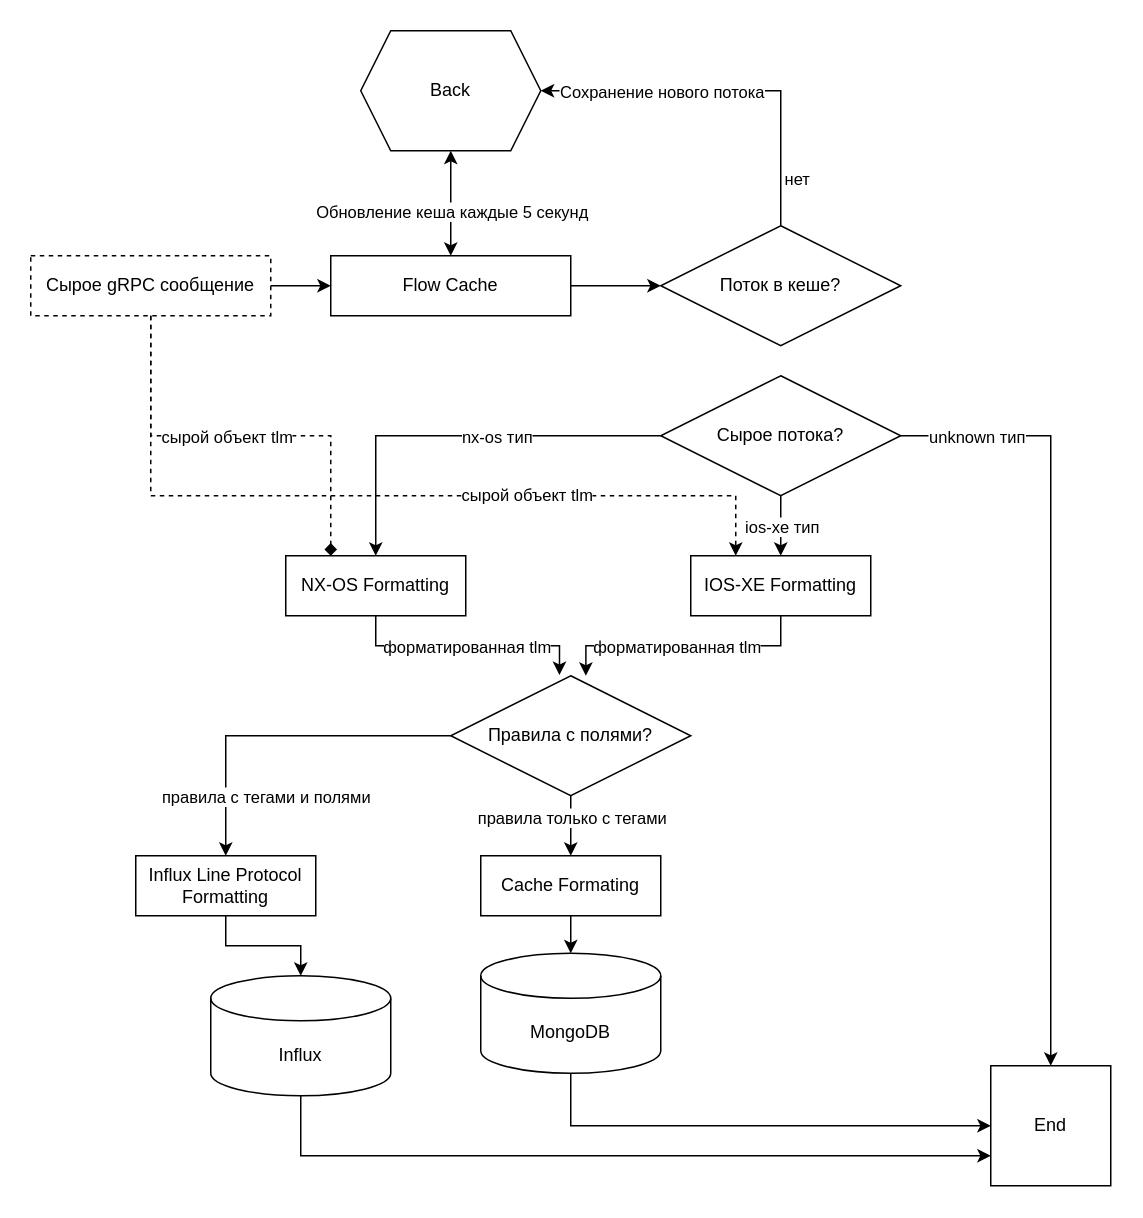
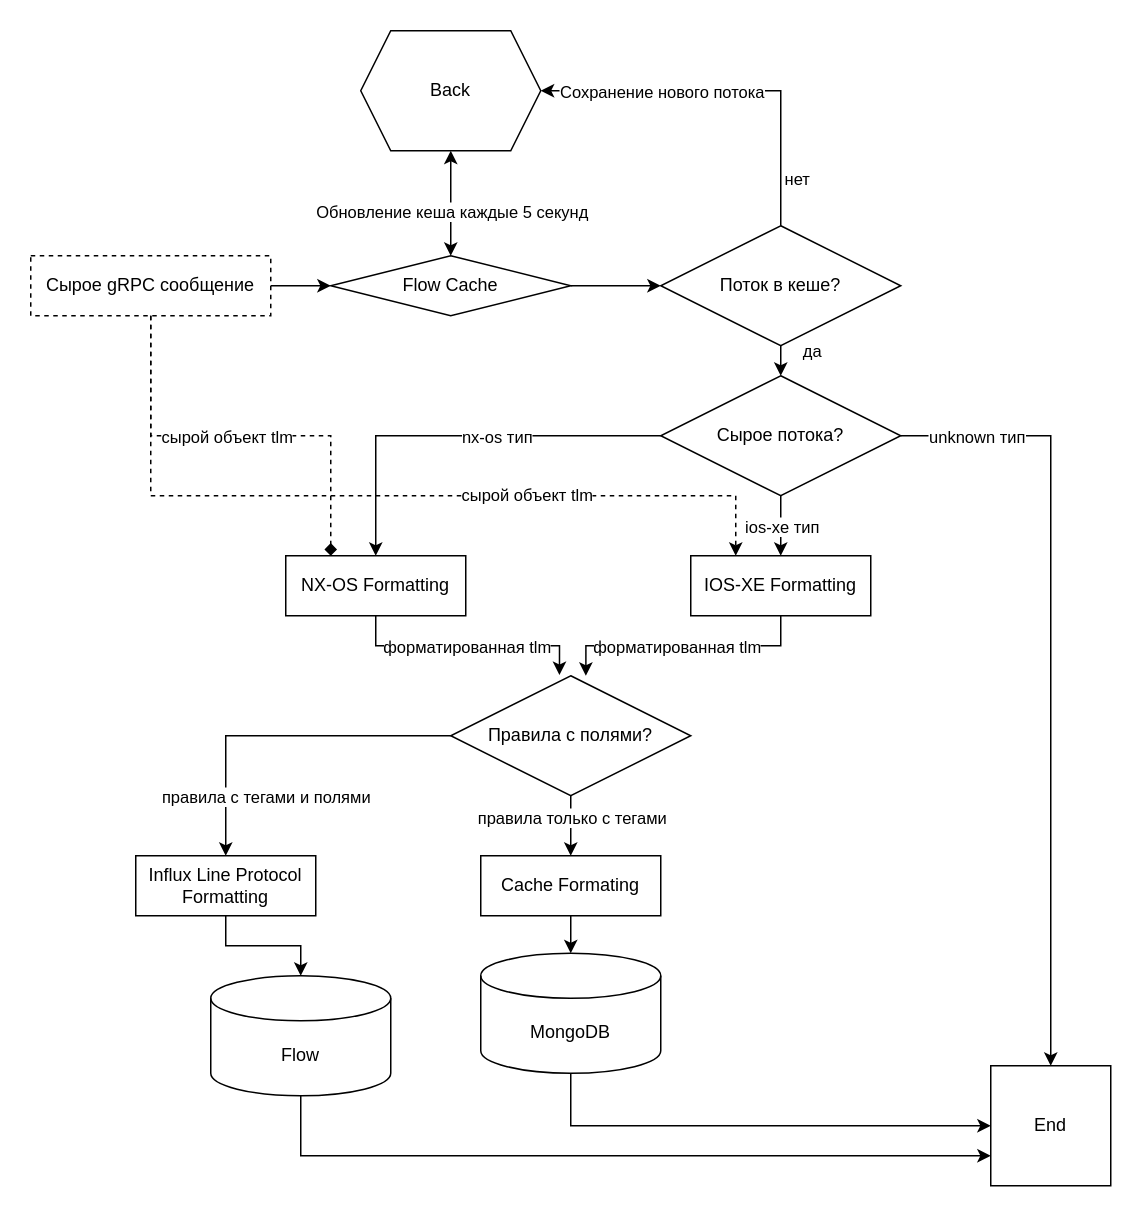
  <mxCell id="0" />
  <mxCell id="1" parent="0" />
  <mxCell id="2" style="edgeStyle=orthogonalEdgeStyle;rounded=0;orthogonalLoop=1;jettySize=auto;html=1;exitX=1;exitY=0.5;exitDx=0;exitDy=0;entryX=0;entryY=0.5;entryDx=0;entryDy=0;startArrow=none;startFill=0;" edge="1" parent="1" source="7" target="11"><mxGeometry relative="1" as="geometry" /></mxCell>
  <mxCell id="3" style="edgeStyle=orthogonalEdgeStyle;rounded=0;orthogonalLoop=1;jettySize=auto;html=1;exitX=0.5;exitY=1;exitDx=0;exitDy=0;entryX=0.25;entryY=0;entryDx=0;entryDy=0;startArrow=none;startFill=0;dashed=1;endArrow=diamond;" edge="1" parent="1" source="7" target="28"><mxGeometry relative="1" as="geometry" /></mxCell>
  <mxCell id="4" value="сырой объект tlm" style="edgeLabel;html=1;align=center;verticalAlign=middle;resizable=0;points=[];" vertex="1" connectable="0" parent="3"><mxGeometry x="-0.136" y="-3" relative="1" as="geometry"><mxPoint x="9" y="-3" as="offset" /></mxGeometry></mxCell>
  <mxCell id="5" style="edgeStyle=orthogonalEdgeStyle;rounded=0;orthogonalLoop=1;jettySize=auto;html=1;exitX=0.5;exitY=1;exitDx=0;exitDy=0;entryX=0.25;entryY=0;entryDx=0;entryDy=0;startArrow=none;startFill=0;dashed=1;" edge="1" parent="1" source="7" target="31"><mxGeometry relative="1" as="geometry"><Array as="points"><mxPoint x="100" y="330" /><mxPoint x="490" y="330" /></Array></mxGeometry></mxCell>
  <mxCell id="6" value="сырой объект tlm" style="edgeLabel;html=1;align=center;verticalAlign=middle;resizable=0;points=[];" vertex="1" connectable="0" parent="5"><mxGeometry x="0.345" y="2" relative="1" as="geometry"><mxPoint y="1" as="offset" /></mxGeometry></mxCell>
  <mxCell id="7" value="Сырое gRPC сообщение" style="text;html=1;align=center;verticalAlign=middle;whiteSpace=wrap;rounded=0;strokeColor=default;dashed=1;" vertex="1" parent="1"><mxGeometry x="20" y="170" width="160" height="40" as="geometry" /></mxCell>
  <mxCell id="8" value="" style="edgeStyle=orthogonalEdgeStyle;rounded=0;orthogonalLoop=1;jettySize=auto;html=1;startArrow=classic;startFill=1;" edge="1" parent="1" source="11" target="12"><mxGeometry relative="1" as="geometry" /></mxCell>
  <mxCell id="9" value="Обновление кеша каждые 5 секунд" style="edgeLabel;html=1;align=center;verticalAlign=middle;resizable=0;points=[];" vertex="1" connectable="0" parent="8"><mxGeometry x="0.265" y="-2" relative="1" as="geometry"><mxPoint x="-2" y="14" as="offset" /></mxGeometry></mxCell>
  <mxCell id="10" style="edgeStyle=orthogonalEdgeStyle;rounded=0;orthogonalLoop=1;jettySize=auto;html=1;exitX=1;exitY=0.5;exitDx=0;exitDy=0;entryX=0;entryY=0.5;entryDx=0;entryDy=0;startArrow=none;startFill=0;" edge="1" parent="1" source="11" target="18"><mxGeometry relative="1" as="geometry" /></mxCell>
- <mxCell id="11" value="Flow Cache" style="whiteSpace=wrap;html=1;rounded=0;" vertex="1" parent="1"><mxGeometry x="220" y="170" width="160" height="40" as="geometry" /></mxCell>
+ <mxCell id="11" value="Flow Cache" style="rhombus;whiteSpace=wrap;html=1;" vertex="1" parent="1"><mxGeometry x="220" y="170" width="160" height="40" as="geometry" /></mxCell>
  <mxCell id="12" value="Back" style="shape=hexagon;perimeter=hexagonPerimeter2;whiteSpace=wrap;html=1;fixedSize=1;rounded=0;" vertex="1" parent="1"><mxGeometry x="240" y="20" width="120" height="80" as="geometry" /></mxCell>
  <mxCell id="13" style="edgeStyle=orthogonalEdgeStyle;rounded=0;orthogonalLoop=1;jettySize=auto;html=1;exitX=0.5;exitY=0;exitDx=0;exitDy=0;entryX=1;entryY=0.5;entryDx=0;entryDy=0;startArrow=none;startFill=0;" edge="1" parent="1" source="18" target="12"><mxGeometry relative="1" as="geometry" /></mxCell>
  <mxCell id="14" value="Сохранение нового потока" style="edgeLabel;html=1;align=center;verticalAlign=middle;resizable=0;points=[];" vertex="1" connectable="0" parent="13"><mxGeometry x="0.307" relative="1" as="geometry"><mxPoint x="-7" as="offset" /></mxGeometry></mxCell>
  <mxCell id="15" value="нет" style="edgeLabel;html=1;align=center;verticalAlign=middle;resizable=0;points=[];" vertex="1" connectable="0" parent="13"><mxGeometry x="-0.74" y="-2" relative="1" as="geometry"><mxPoint x="8" y="1" as="offset" /></mxGeometry></mxCell>
+ <mxCell id="16" style="edgeStyle=orthogonalEdgeStyle;rounded=0;orthogonalLoop=1;jettySize=auto;html=1;exitX=0.5;exitY=1;exitDx=0;exitDy=0;entryX=0.5;entryY=0;entryDx=0;entryDy=0;startArrow=none;startFill=0;" edge="1" parent="1" source="18" target="25"><mxGeometry relative="1" as="geometry" /></mxCell>
+ <mxCell id="17" value="да" style="edgeLabel;html=1;align=center;verticalAlign=middle;resizable=0;points=[];" vertex="1" connectable="0" parent="16"><mxGeometry x="-0.69" y="2" relative="1" as="geometry"><mxPoint x="18" as="offset" /></mxGeometry></mxCell>
  <mxCell id="18" value="Поток в кеше?" style="rhombus;whiteSpace=wrap;html=1;" vertex="1" parent="1"><mxGeometry x="440" y="150" width="160" height="80" as="geometry" /></mxCell>
  <mxCell id="19" style="edgeStyle=orthogonalEdgeStyle;rounded=0;orthogonalLoop=1;jettySize=auto;html=1;exitX=0;exitY=0.5;exitDx=0;exitDy=0;entryX=0.5;entryY=0;entryDx=0;entryDy=0;startArrow=none;startFill=0;" edge="1" parent="1" source="25" target="28"><mxGeometry relative="1" as="geometry" /></mxCell>
  <mxCell id="20" value="nx-os тип" style="edgeLabel;html=1;align=center;verticalAlign=middle;resizable=0;points=[];" vertex="1" connectable="0" parent="19"><mxGeometry x="0.129" y="4" relative="1" as="geometry"><mxPoint x="42" y="-4" as="offset" /></mxGeometry></mxCell>
  <mxCell id="21" style="edgeStyle=orthogonalEdgeStyle;rounded=0;orthogonalLoop=1;jettySize=auto;html=1;exitX=0.5;exitY=1;exitDx=0;exitDy=0;entryX=0.5;entryY=0;entryDx=0;entryDy=0;startArrow=none;startFill=0;" edge="1" parent="1" source="25" target="31"><mxGeometry relative="1" as="geometry" /></mxCell>
  <mxCell id="22" value="ios-xe тип" style="edgeLabel;html=1;align=center;verticalAlign=middle;resizable=0;points=[];" vertex="1" connectable="0" parent="21"><mxGeometry x="-0.282" y="-2" relative="1" as="geometry"><mxPoint x="2" y="6" as="offset" /></mxGeometry></mxCell>
  <mxCell id="23" style="edgeStyle=orthogonalEdgeStyle;rounded=0;orthogonalLoop=1;jettySize=auto;html=1;exitX=1;exitY=0.5;exitDx=0;exitDy=0;entryX=0.5;entryY=0;entryDx=0;entryDy=0;startArrow=none;startFill=0;" edge="1" parent="1" source="25" target="32"><mxGeometry relative="1" as="geometry" /></mxCell>
  <mxCell id="24" value="unknown тип" style="edgeLabel;html=1;align=center;verticalAlign=middle;resizable=0;points=[];" vertex="1" connectable="0" parent="23"><mxGeometry x="-0.09" y="3" relative="1" as="geometry"><mxPoint x="-53" y="-137" as="offset" /></mxGeometry></mxCell>
  <mxCell id="25" value="Сырое потока?" style="rhombus;whiteSpace=wrap;html=1;strokeColor=default;fillColor=default;" vertex="1" parent="1"><mxGeometry x="440" y="250" width="160" height="80" as="geometry" /></mxCell>
  <mxCell id="26" style="edgeStyle=orthogonalEdgeStyle;rounded=0;orthogonalLoop=1;jettySize=auto;html=1;exitX=0.5;exitY=1;exitDx=0;exitDy=0;entryX=0.453;entryY=-0.006;entryDx=0;entryDy=0;entryPerimeter=0;startArrow=none;startFill=0;" edge="1" parent="1" source="28" target="37"><mxGeometry relative="1" as="geometry" /></mxCell>
  <mxCell id="27" value="форматированная tlm" style="edgeLabel;html=1;align=center;verticalAlign=middle;resizable=0;points=[];" vertex="1" connectable="0" parent="26"><mxGeometry x="-0.214" y="2" relative="1" as="geometry"><mxPoint x="16" y="2" as="offset" /></mxGeometry></mxCell>
  <mxCell id="28" value="NX-OS Formatting" style="rounded=0;whiteSpace=wrap;html=1;strokeColor=default;fillColor=default;" vertex="1" parent="1"><mxGeometry x="190" y="370" width="120" height="40" as="geometry" /></mxCell>
  <mxCell id="29" style="edgeStyle=orthogonalEdgeStyle;rounded=0;orthogonalLoop=1;jettySize=auto;html=1;exitX=0.5;exitY=1;exitDx=0;exitDy=0;entryX=0.563;entryY=0;entryDx=0;entryDy=0;entryPerimeter=0;startArrow=none;startFill=0;" edge="1" parent="1" source="31" target="37"><mxGeometry relative="1" as="geometry" /></mxCell>
  <mxCell id="30" value="форматированная tlm" style="edgeLabel;html=1;align=center;verticalAlign=middle;resizable=0;points=[];" vertex="1" connectable="0" parent="29"><mxGeometry x="0.142" relative="1" as="geometry"><mxPoint x="7" as="offset" /></mxGeometry></mxCell>
  <mxCell id="31" value="IOS-XE Formatting" style="rounded=0;whiteSpace=wrap;html=1;strokeColor=default;fillColor=default;" vertex="1" parent="1"><mxGeometry x="460" y="370" width="120" height="40" as="geometry" /></mxCell>
  <mxCell id="32" value="End" style="rounded=0;whiteSpace=wrap;html=1;strokeColor=default;fillColor=default;" vertex="1" parent="1"><mxGeometry x="660" y="710" width="80" height="80" as="geometry" /></mxCell>
  <mxCell id="33" style="edgeStyle=orthogonalEdgeStyle;rounded=0;orthogonalLoop=1;jettySize=auto;html=1;exitX=0;exitY=0.5;exitDx=0;exitDy=0;entryX=0.5;entryY=0;entryDx=0;entryDy=0;startArrow=none;startFill=0;" edge="1" parent="1" source="37" target="39"><mxGeometry relative="1" as="geometry" /></mxCell>
  <mxCell id="34" value="правила с тегами и полями" style="edgeLabel;html=1;align=center;verticalAlign=middle;resizable=0;points=[];" vertex="1" connectable="0" parent="33"><mxGeometry x="-0.033" y="-1" relative="1" as="geometry"><mxPoint x="-13" y="41" as="offset" /></mxGeometry></mxCell>
  <mxCell id="35" style="edgeStyle=orthogonalEdgeStyle;rounded=0;orthogonalLoop=1;jettySize=auto;html=1;exitX=0.5;exitY=1;exitDx=0;exitDy=0;entryX=0.5;entryY=0;entryDx=0;entryDy=0;startArrow=none;startFill=0;" edge="1" parent="1" source="37" target="43"><mxGeometry relative="1" as="geometry" /></mxCell>
  <mxCell id="36" value="правила только с тегами" style="edgeLabel;html=1;align=center;verticalAlign=middle;resizable=0;points=[];" vertex="1" connectable="0" parent="35"><mxGeometry x="-0.706" y="-1" relative="1" as="geometry"><mxPoint x="1" y="8" as="offset" /></mxGeometry></mxCell>
  <mxCell id="37" value="Правила с полями?" style="rhombus;whiteSpace=wrap;html=1;strokeColor=default;fillColor=default;" vertex="1" parent="1"><mxGeometry x="300" y="450" width="160" height="80" as="geometry" /></mxCell>
  <mxCell id="38" style="edgeStyle=orthogonalEdgeStyle;rounded=0;orthogonalLoop=1;jettySize=auto;html=1;exitX=0.5;exitY=1;exitDx=0;exitDy=0;entryX=0.5;entryY=0;entryDx=0;entryDy=0;entryPerimeter=0;startArrow=none;startFill=0;" edge="1" parent="1" source="39" target="41"><mxGeometry relative="1" as="geometry" /></mxCell>
  <mxCell id="39" value="Influx Line Protocol Formatting" style="rounded=0;whiteSpace=wrap;html=1;strokeColor=default;fillColor=default;" vertex="1" parent="1"><mxGeometry x="90" y="570" width="120" height="40" as="geometry" /></mxCell>
  <mxCell id="40" style="edgeStyle=orthogonalEdgeStyle;rounded=0;orthogonalLoop=1;jettySize=auto;html=1;exitX=0.5;exitY=1;exitDx=0;exitDy=0;exitPerimeter=0;entryX=0;entryY=0.75;entryDx=0;entryDy=0;startArrow=none;startFill=0;" edge="1" parent="1" source="41" target="32"><mxGeometry relative="1" as="geometry"><Array as="points"><mxPoint x="200" y="770" /></Array></mxGeometry></mxCell>
- <mxCell id="41" value="Influx" style="shape=cylinder3;whiteSpace=wrap;html=1;boundedLbl=1;backgroundOutline=1;size=15;strokeColor=default;fillColor=default;" vertex="1" parent="1"><mxGeometry x="140" y="650" width="120" height="80" as="geometry" /></mxCell>
+ <mxCell id="41" value="Flow" style="shape=cylinder3;whiteSpace=wrap;html=1;boundedLbl=1;backgroundOutline=1;size=15;strokeColor=default;fillColor=default;" vertex="1" parent="1"><mxGeometry x="140" y="650" width="120" height="80" as="geometry" /></mxCell>
  <mxCell id="42" style="edgeStyle=orthogonalEdgeStyle;rounded=0;orthogonalLoop=1;jettySize=auto;html=1;exitX=0.5;exitY=1;exitDx=0;exitDy=0;entryX=0.5;entryY=0;entryDx=0;entryDy=0;entryPerimeter=0;startArrow=none;startFill=0;" edge="1" parent="1" source="43" target="45"><mxGeometry relative="1" as="geometry" /></mxCell>
  <mxCell id="43" value="Cache Formating" style="rounded=0;whiteSpace=wrap;html=1;strokeColor=default;fillColor=default;" vertex="1" parent="1"><mxGeometry x="320" y="570" width="120" height="40" as="geometry" /></mxCell>
  <mxCell id="44" style="edgeStyle=orthogonalEdgeStyle;rounded=0;orthogonalLoop=1;jettySize=auto;html=1;exitX=0.5;exitY=1;exitDx=0;exitDy=0;exitPerimeter=0;entryX=0;entryY=0.5;entryDx=0;entryDy=0;startArrow=none;startFill=0;" edge="1" parent="1" source="45" target="32"><mxGeometry relative="1" as="geometry"><Array as="points"><mxPoint x="380" y="750" /></Array></mxGeometry></mxCell>
  <mxCell id="45" value="MongoDB" style="shape=cylinder3;whiteSpace=wrap;html=1;boundedLbl=1;backgroundOutline=1;size=15;strokeColor=default;fillColor=default;" vertex="1" parent="1"><mxGeometry x="320" y="635" width="120" height="80" as="geometry" /></mxCell>
